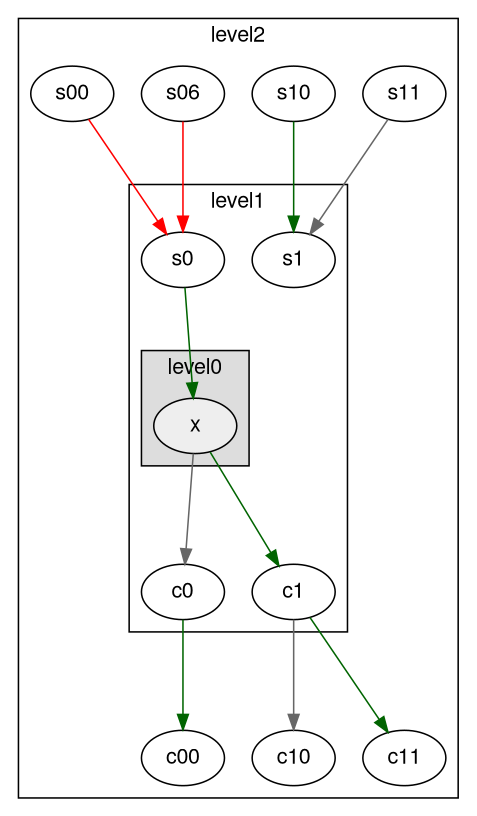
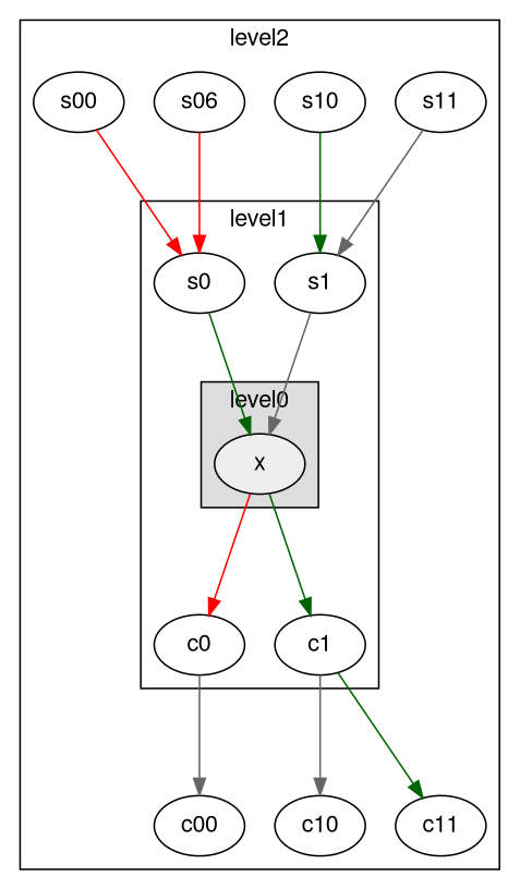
  digraph {
    fontname="Helvetica,Arial,sans-serif"
    nodesep=0.25
    ranksep=1
    node [fontname="Helvetica,Arial,sans-serif"]
    edge [color=darkgreen fontname="Helvetica,Arial,sans-serif"]
    n1 [fillcolor="#EEEEEE" label=x style=filled]
    n2 [label=s1]
    n3 [label=s0]
    n4 [label=c0]
    n5 [label=c1]
    n6 [label=s11]
    n7 [label=s10]
    n8 [label=s06]
    n9 [label=s00]
    n10 [label=c00]
    n11 [label=c10]
    n12 [label=c11]
    subgraph cluster_1 {
      label=level2
      n6
      n7
      n8
      n9
      n10
      n11
      n12
      subgraph cluster_2 {
        label=level1
        n2
        n3
        n4
        n5
        subgraph cluster_3 {
          fillcolor="#DDDDDD"
          label=level0
          style=filled
          n1
        }
      }
    }
-   n1 -> n4 [color=gray40]
+   n1 -> n4 [color=red]
    n1 -> n5
+   n2 -> n1 [color=gray40]
    n3 -> n1
-   n4 -> n10
+   n4 -> n10 [color=gray40]
    n5 -> n11 [color=gray40]
    n5 -> n12
    n6 -> n2 [color=gray40]
    n7 -> n2
    n8 -> n3 [color=red]
    n9 -> n3 [color=red]
  }
